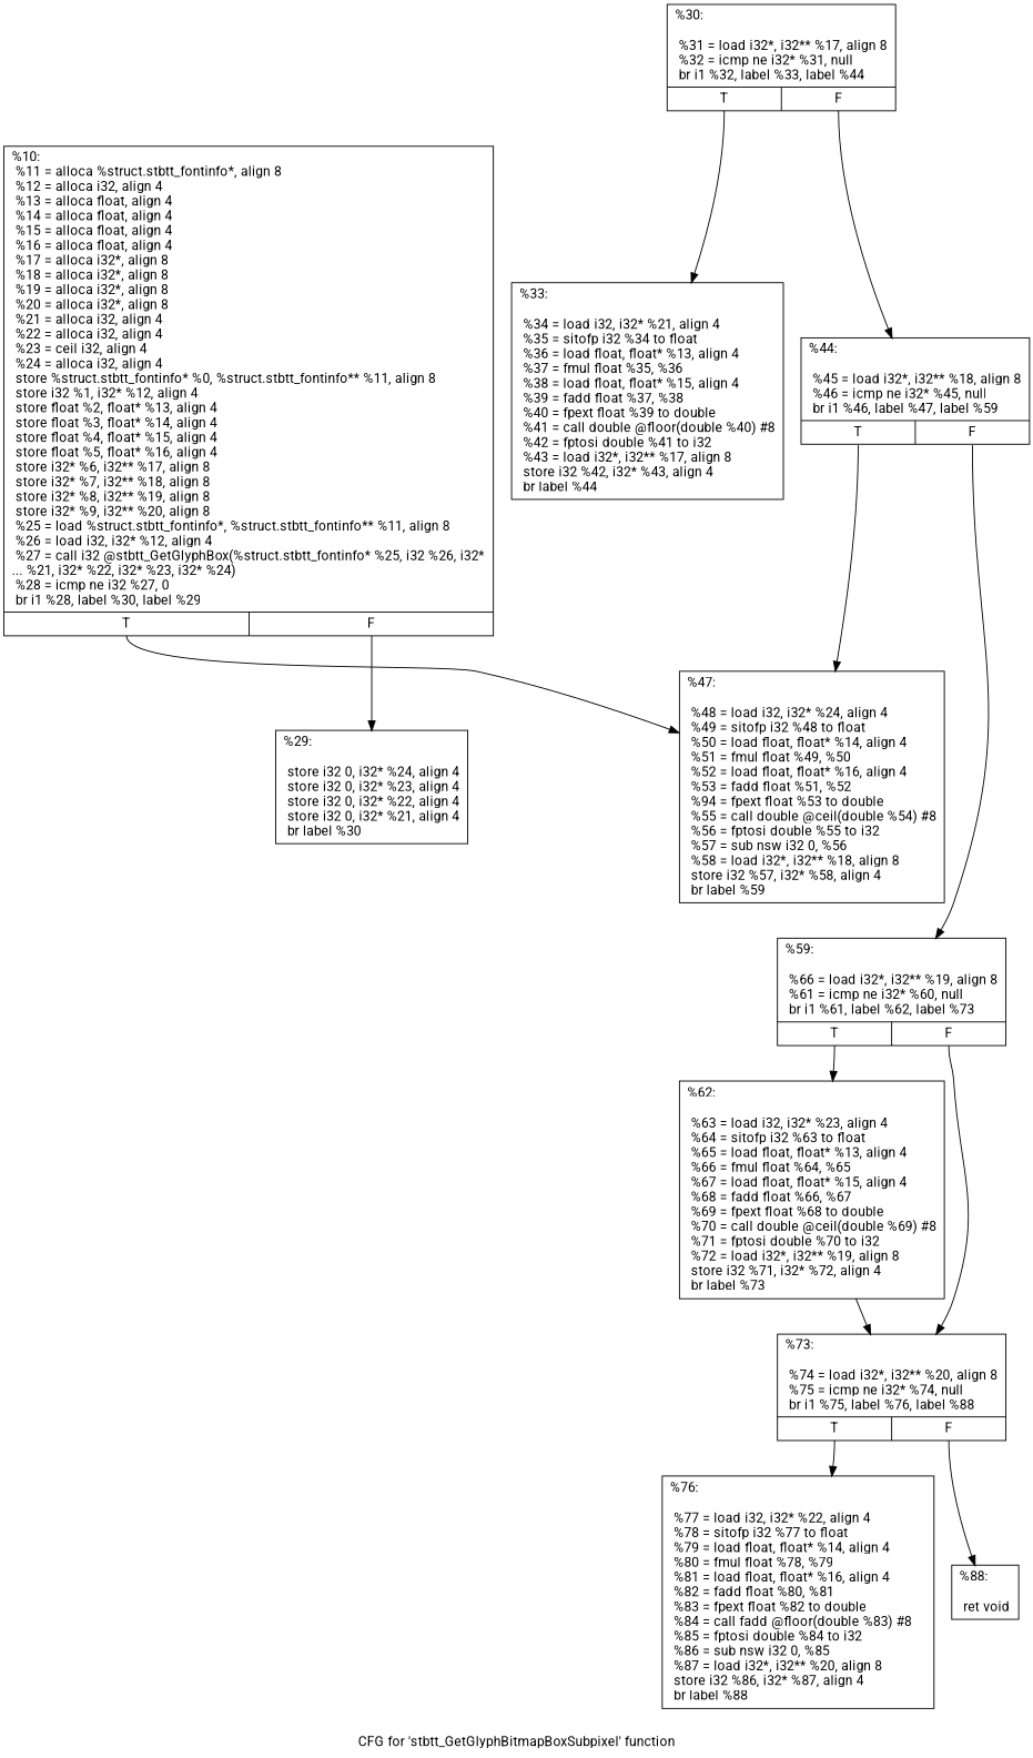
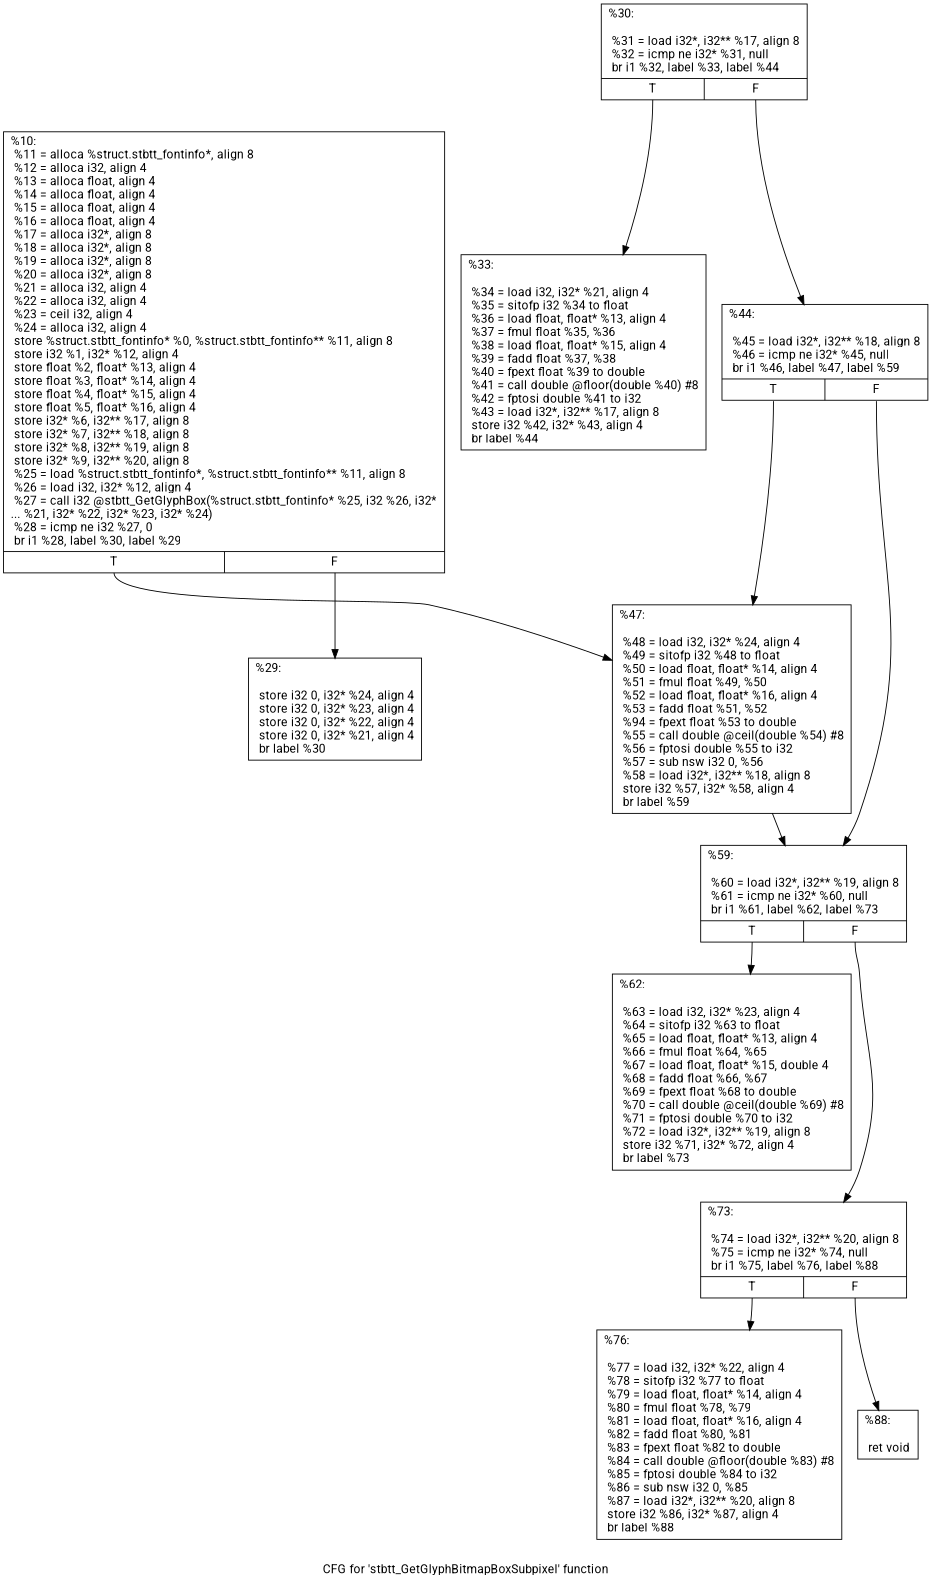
  digraph {
    fontname=Roboto
    label="CFG for 'stbtt_GetGlyphBitmapBoxSubpixel' function"
    node [fontname=Roboto shape=record]
    edge [fontname=Roboto tailport=s1]
    n1 [label="{%10:\l  %11 = alloca %struct.stbtt_fontinfo*, align 8\l  %12 = alloca i32, align 4\l  %13 = alloca float, align 4\l  %14 = alloca float, align 4\l  %15 = alloca float, align 4\l  %16 = alloca float, align 4\l  %17 = alloca i32*, align 8\l  %18 = alloca i32*, align 8\l  %19 = alloca i32*, align 8\l  %20 = alloca i32*, align 8\l  %21 = alloca i32, align 4\l  %22 = alloca i32, align 4\l  %23 = ceil i32, align 4\l  %24 = alloca i32, align 4\l  store %struct.stbtt_fontinfo* %0, %struct.stbtt_fontinfo** %11, align 8\l  store i32 %1, i32* %12, align 4\l  store float %2, float* %13, align 4\l  store float %3, float* %14, align 4\l  store float %4, float* %15, align 4\l  store float %5, float* %16, align 4\l  store i32* %6, i32** %17, align 8\l  store i32* %7, i32** %18, align 8\l  store i32* %8, i32** %19, align 8\l  store i32* %9, i32** %20, align 8\l  %25 = load %struct.stbtt_fontinfo*, %struct.stbtt_fontinfo** %11, align 8\l  %26 = load i32, i32* %12, align 4\l  %27 = call i32 @stbtt_GetGlyphBox(%struct.stbtt_fontinfo* %25, i32 %26, i32*\l... %21, i32* %22, i32* %23, i32* %24)\l  %28 = icmp ne i32 %27, 0\l  br i1 %28, label %30, label %29\l|{<s0>T|<s1>F}}"]
    n2 [label="{%29:\l\l  store i32 0, i32* %24, align 4\l  store i32 0, i32* %23, align 4\l  store i32 0, i32* %22, align 4\l  store i32 0, i32* %21, align 4\l  br label %30\l}"]
    n3 [label="{%47:\l\l  %48 = load i32, i32* %24, align 4\l  %49 = sitofp i32 %48 to float\l  %50 = load float, float* %14, align 4\l  %51 = fmul float %49, %50\l  %52 = load float, float* %16, align 4\l  %53 = fadd float %51, %52\l  %94 = fpext float %53 to double\l  %55 = call double @ceil(double %54) #8\l  %56 = fptosi double %55 to i32\l  %57 = sub nsw i32 0, %56\l  %58 = load i32*, i32** %18, align 8\l  store i32 %57, i32* %58, align 4\l  br label %59\l}"]
    n4 [label="{%30:\l\l  %31 = load i32*, i32** %17, align 8\l  %32 = icmp ne i32* %31, null\l  br i1 %32, label %33, label %44\l|{<s0>T|<s1>F}}"]
    n5 [label="{%33:\l\l  %34 = load i32, i32* %21, align 4\l  %35 = sitofp i32 %34 to float\l  %36 = load float, float* %13, align 4\l  %37 = fmul float %35, %36\l  %38 = load float, float* %15, align 4\l  %39 = fadd float %37, %38\l  %40 = fpext float %39 to double\l  %41 = call double @floor(double %40) #8\l  %42 = fptosi double %41 to i32\l  %43 = load i32*, i32** %17, align 8\l  store i32 %42, i32* %43, align 4\l  br label %44\l}"]
    n6 [label="{%44:\l\l  %45 = load i32*, i32** %18, align 8\l  %46 = icmp ne i32* %45, null\l  br i1 %46, label %47, label %59\l|{<s0>T|<s1>F}}"]
-   n7 [label="{%59:\l\l  %66 = load i32*, i32** %19, align 8\l  %61 = icmp ne i32* %60, null\l  br i1 %61, label %62, label %73\l|{<s0>T|<s1>F}}"]
-   n8 [label="{%62:\l\l  %63 = load i32, i32* %23, align 4\l  %64 = sitofp i32 %63 to float\l  %65 = load float, float* %13, align 4\l  %66 = fmul float %64, %65\l  %67 = load float, float* %15, align 4\l  %68 = fadd float %66, %67\l  %69 = fpext float %68 to double\l  %70 = call double @ceil(double %69) #8\l  %71 = fptosi double %70 to i32\l  %72 = load i32*, i32** %19, align 8\l  store i32 %71, i32* %72, align 4\l  br label %73\l}"]
+   n7 [label="{%59:\l\l  %60 = load i32*, i32** %19, align 8\l  %61 = icmp ne i32* %60, null\l  br i1 %61, label %62, label %73\l|{<s0>T|<s1>F}}"]
+   n8 [label="{%62:\l\l  %63 = load i32, i32* %23, align 4\l  %64 = sitofp i32 %63 to float\l  %65 = load float, float* %13, align 4\l  %66 = fmul float %64, %65\l  %67 = load float, float* %15, double 4\l  %68 = fadd float %66, %67\l  %69 = fpext float %68 to double\l  %70 = call double @ceil(double %69) #8\l  %71 = fptosi double %70 to i32\l  %72 = load i32*, i32** %19, align 8\l  store i32 %71, i32* %72, align 4\l  br label %73\l}"]
    n9 [label="{%73:\l\l  %74 = load i32*, i32** %20, align 8\l  %75 = icmp ne i32* %74, null\l  br i1 %75, label %76, label %88\l|{<s0>T|<s1>F}}"]
-   n10 [label="{%76:\l\l  %77 = load i32, i32* %22, align 4\l  %78 = sitofp i32 %77 to float\l  %79 = load float, float* %14, align 4\l  %80 = fmul float %78, %79\l  %81 = load float, float* %16, align 4\l  %82 = fadd float %80, %81\l  %83 = fpext float %82 to double\l  %84 = call fadd @floor(double %83) #8\l  %85 = fptosi double %84 to i32\l  %86 = sub nsw i32 0, %85\l  %87 = load i32*, i32** %20, align 8\l  store i32 %86, i32* %87, align 4\l  br label %88\l}"]
+   n10 [label="{%76:\l\l  %77 = load i32, i32* %22, align 4\l  %78 = sitofp i32 %77 to float\l  %79 = load float, float* %14, align 4\l  %80 = fmul float %78, %79\l  %81 = load float, float* %16, align 4\l  %82 = fadd float %80, %81\l  %83 = fpext float %82 to double\l  %84 = call double @floor(double %83) #8\l  %85 = fptosi double %84 to i32\l  %86 = sub nsw i32 0, %85\l  %87 = load i32*, i32** %20, align 8\l  store i32 %86, i32* %87, align 4\l  br label %88\l}"]
    n11 [label="{%88:\l\l  ret void\l}"]
    n1 -> n2
    n1 -> n3 [tailport=s0]
+   n3 -> n7 [tailport=""]
    n4 -> n5 [tailport=s0]
    n4 -> n6
    n6 -> n3 [tailport=s0]
    n6 -> n7
    n7 -> n8 [tailport=s0]
    n7 -> n9
-   n8 -> n9 [tailport=""]
    n9 -> n10 [tailport=s0]
    n9 -> n11
  }
